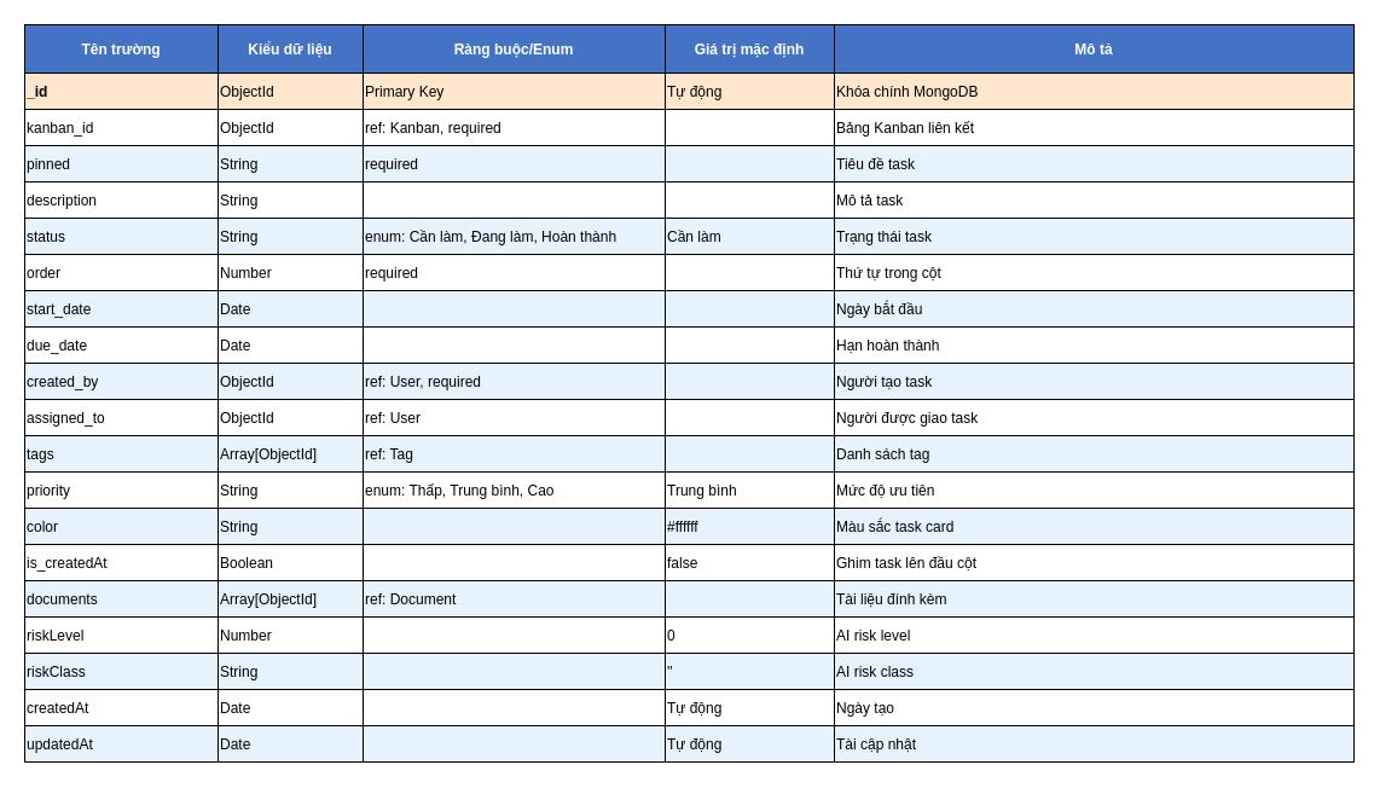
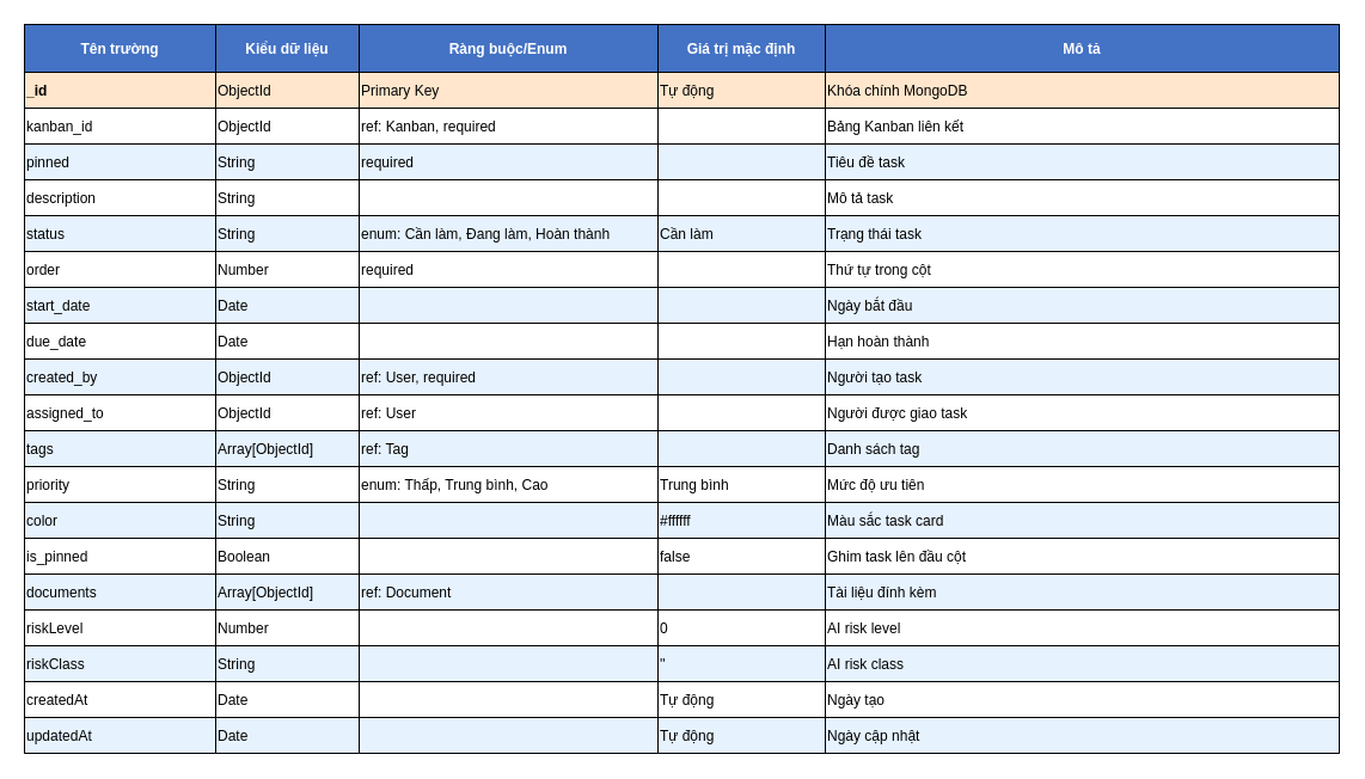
  <mxCell id="0" />
  <mxCell id="1" parent="0" />
  <mxCell id="2" value="" style="shape=table;startSize=0;container=1;collapsible=0;childLayout=tableLayout;fixedRows=1;rowLines=0;fontStyle=1;align=center;resizeLast=1;strokeColor=#000000;fillColor=#ffffff;" parent="1" vertex="1"><mxGeometry x="20" y="20" width="1100" height="600" as="geometry" /></mxCell>
  <mxCell id="3" value="" style="shape=tableRow;horizontal=0;fillColor=#4472C4;strokeColor=#000000;" parent="2" vertex="1"><mxGeometry width="1100" height="40" as="geometry" /></mxCell>
  <mxCell id="4" value="Tên trường" style="shape=partialRectangle;connectable=0;fillColor=#4472C4;align=center;fontStyle=1;fontSize=12;fontColor=#ffffff;" parent="3" vertex="1"><mxGeometry width="160" height="40" as="geometry" /></mxCell>
  <mxCell id="5" value="Kiểu dữ liệu" style="shape=partialRectangle;connectable=0;fillColor=#4472C4;align=center;fontStyle=1;fontSize=12;fontColor=#ffffff;" parent="3" vertex="1"><mxGeometry x="160" width="120" height="40" as="geometry" /></mxCell>
  <mxCell id="6" value="Ràng buộc/Enum" style="shape=partialRectangle;connectable=0;fillColor=#4472C4;align=center;fontStyle=1;fontSize=12;fontColor=#ffffff;" parent="3" vertex="1"><mxGeometry x="280" width="250" height="40" as="geometry" /></mxCell>
  <mxCell id="7" value="Giá trị mặc định" style="shape=partialRectangle;connectable=0;fillColor=#4472C4;align=center;fontStyle=1;fontSize=12;fontColor=#ffffff;" parent="3" vertex="1"><mxGeometry x="530" width="140" height="40" as="geometry" /></mxCell>
  <mxCell id="8" value="Mô tả" style="shape=partialRectangle;connectable=0;fillColor=#4472C4;align=center;fontStyle=1;fontSize=12;fontColor=#ffffff;" parent="3" vertex="1"><mxGeometry x="670" width="430" height="40" as="geometry" /></mxCell>
  <mxCell id="9" value="" style="shape=tableRow;horizontal=0;fillColor=#FFE6CC;strokeColor=#000000;" parent="2" vertex="1"><mxGeometry y="40" width="1100" height="30" as="geometry" /></mxCell>
  <mxCell id="10" value="_id" style="shape=partialRectangle;connectable=0;fillColor=#FFE6CC;align=left;fontStyle=1;" parent="9" vertex="1"><mxGeometry width="160" height="30" as="geometry" /></mxCell>
  <mxCell id="11" value="ObjectId" style="shape=partialRectangle;connectable=0;fillColor=#FFE6CC;align=left;" parent="9" vertex="1"><mxGeometry x="160" width="120" height="30" as="geometry" /></mxCell>
  <mxCell id="12" value="Primary Key" style="shape=partialRectangle;connectable=0;fillColor=#FFE6CC;align=left;" parent="9" vertex="1"><mxGeometry x="280" width="250" height="30" as="geometry" /></mxCell>
  <mxCell id="13" value="Tự động" style="shape=partialRectangle;connectable=0;fillColor=#FFE6CC;align=left;" parent="9" vertex="1"><mxGeometry x="530" width="140" height="30" as="geometry" /></mxCell>
  <mxCell id="14" value="Khóa chính MongoDB" style="shape=partialRectangle;connectable=0;fillColor=#FFE6CC;align=left;" parent="9" vertex="1"><mxGeometry x="670" width="430" height="30" as="geometry" /></mxCell>
  <mxCell id="15" value="" style="shape=tableRow;horizontal=0;fillColor=#ffffff;strokeColor=#000000;" parent="2" vertex="1"><mxGeometry y="70" width="1100" height="30" as="geometry" /></mxCell>
  <mxCell id="16" value="kanban_id" style="shape=partialRectangle;connectable=0;fillColor=#ffffff;align=left;" parent="15" vertex="1"><mxGeometry width="160" height="30" as="geometry" /></mxCell>
  <mxCell id="17" value="ObjectId" style="shape=partialRectangle;connectable=0;fillColor=#ffffff;align=left;" parent="15" vertex="1"><mxGeometry x="160" width="120" height="30" as="geometry" /></mxCell>
  <mxCell id="18" value="ref: Kanban, required" style="shape=partialRectangle;connectable=0;fillColor=#ffffff;align=left;" parent="15" vertex="1"><mxGeometry x="280" width="250" height="30" as="geometry" /></mxCell>
  <mxCell id="19" value="" style="shape=partialRectangle;connectable=0;fillColor=#ffffff;align=left;" parent="15" vertex="1"><mxGeometry x="530" width="140" height="30" as="geometry" /></mxCell>
  <mxCell id="20" value="Bảng Kanban liên kết" style="shape=partialRectangle;connectable=0;fillColor=#ffffff;align=left;" parent="15" vertex="1"><mxGeometry x="670" width="430" height="30" as="geometry" /></mxCell>
  <mxCell id="21" value="" style="shape=tableRow;horizontal=0;fillColor=#E6F3FF;strokeColor=#000000;" parent="2" vertex="1"><mxGeometry y="100" width="1100" height="30" as="geometry" /></mxCell>
  <mxCell id="22" value="pinned" style="shape=partialRectangle;connectable=0;fillColor=#E6F3FF;align=left;" parent="21" vertex="1"><mxGeometry width="160" height="30" as="geometry" /></mxCell>
  <mxCell id="23" value="String" style="shape=partialRectangle;connectable=0;fillColor=#E6F3FF;align=left;" parent="21" vertex="1"><mxGeometry x="160" width="120" height="30" as="geometry" /></mxCell>
  <mxCell id="24" value="required" style="shape=partialRectangle;connectable=0;fillColor=#E6F3FF;align=left;" parent="21" vertex="1"><mxGeometry x="280" width="250" height="30" as="geometry" /></mxCell>
  <mxCell id="25" value="" style="shape=partialRectangle;connectable=0;fillColor=#E6F3FF;align=left;" parent="21" vertex="1"><mxGeometry x="530" width="140" height="30" as="geometry" /></mxCell>
  <mxCell id="26" value="Tiêu đề task" style="shape=partialRectangle;connectable=0;fillColor=#E6F3FF;align=left;" parent="21" vertex="1"><mxGeometry x="670" width="430" height="30" as="geometry" /></mxCell>
  <mxCell id="27" value="" style="shape=tableRow;horizontal=0;fillColor=#ffffff;strokeColor=#000000;" parent="2" vertex="1"><mxGeometry y="130" width="1100" height="30" as="geometry" /></mxCell>
  <mxCell id="28" value="description" style="shape=partialRectangle;connectable=0;fillColor=#ffffff;align=left;" parent="27" vertex="1"><mxGeometry width="160" height="30" as="geometry" /></mxCell>
  <mxCell id="29" value="String" style="shape=partialRectangle;connectable=0;fillColor=#ffffff;align=left;" parent="27" vertex="1"><mxGeometry x="160" width="120" height="30" as="geometry" /></mxCell>
  <mxCell id="30" value="" style="shape=partialRectangle;connectable=0;fillColor=#ffffff;align=left;" parent="27" vertex="1"><mxGeometry x="280" width="250" height="30" as="geometry" /></mxCell>
  <mxCell id="31" value="" style="shape=partialRectangle;connectable=0;fillColor=#ffffff;align=left;" parent="27" vertex="1"><mxGeometry x="530" width="140" height="30" as="geometry" /></mxCell>
  <mxCell id="32" value="Mô tả task" style="shape=partialRectangle;connectable=0;fillColor=#ffffff;align=left;" parent="27" vertex="1"><mxGeometry x="670" width="430" height="30" as="geometry" /></mxCell>
  <mxCell id="33" value="" style="shape=tableRow;horizontal=0;fillColor=#E6F3FF;strokeColor=#000000;" parent="2" vertex="1"><mxGeometry y="160" width="1100" height="30" as="geometry" /></mxCell>
  <mxCell id="34" value="status" style="shape=partialRectangle;connectable=0;fillColor=#E6F3FF;align=left;" parent="33" vertex="1"><mxGeometry width="160" height="30" as="geometry" /></mxCell>
  <mxCell id="35" value="String" style="shape=partialRectangle;connectable=0;fillColor=#E6F3FF;align=left;" parent="33" vertex="1"><mxGeometry x="160" width="120" height="30" as="geometry" /></mxCell>
  <mxCell id="36" value="enum: Cần làm, Đang làm, Hoàn thành" style="shape=partialRectangle;connectable=0;fillColor=#E6F3FF;align=left;" parent="33" vertex="1"><mxGeometry x="280" width="250" height="30" as="geometry" /></mxCell>
  <mxCell id="37" value="Cần làm" style="shape=partialRectangle;connectable=0;fillColor=#E6F3FF;align=left;" parent="33" vertex="1"><mxGeometry x="530" width="140" height="30" as="geometry" /></mxCell>
  <mxCell id="38" value="Trạng thái task" style="shape=partialRectangle;connectable=0;fillColor=#E6F3FF;align=left;" parent="33" vertex="1"><mxGeometry x="670" width="430" height="30" as="geometry" /></mxCell>
  <mxCell id="39" value="" style="shape=tableRow;horizontal=0;fillColor=#ffffff;strokeColor=#000000;" parent="2" vertex="1"><mxGeometry y="190" width="1100" height="30" as="geometry" /></mxCell>
  <mxCell id="40" value="order" style="shape=partialRectangle;connectable=0;fillColor=#ffffff;align=left;" parent="39" vertex="1"><mxGeometry width="160" height="30" as="geometry" /></mxCell>
  <mxCell id="41" value="Number" style="shape=partialRectangle;connectable=0;fillColor=#ffffff;align=left;" parent="39" vertex="1"><mxGeometry x="160" width="120" height="30" as="geometry" /></mxCell>
  <mxCell id="42" value="required" style="shape=partialRectangle;connectable=0;fillColor=#ffffff;align=left;" parent="39" vertex="1"><mxGeometry x="280" width="250" height="30" as="geometry" /></mxCell>
  <mxCell id="43" value="" style="shape=partialRectangle;connectable=0;fillColor=#ffffff;align=left;" parent="39" vertex="1"><mxGeometry x="530" width="140" height="30" as="geometry" /></mxCell>
  <mxCell id="44" value="Thứ tự trong cột" style="shape=partialRectangle;connectable=0;fillColor=#ffffff;align=left;" parent="39" vertex="1"><mxGeometry x="670" width="430" height="30" as="geometry" /></mxCell>
  <mxCell id="45" value="" style="shape=tableRow;horizontal=0;fillColor=#E6F3FF;strokeColor=#000000;" parent="2" vertex="1"><mxGeometry y="220" width="1100" height="30" as="geometry" /></mxCell>
  <mxCell id="46" value="start_date" style="shape=partialRectangle;connectable=0;fillColor=#E6F3FF;align=left;" parent="45" vertex="1"><mxGeometry width="160" height="30" as="geometry" /></mxCell>
  <mxCell id="47" value="Date" style="shape=partialRectangle;connectable=0;fillColor=#E6F3FF;align=left;" parent="45" vertex="1"><mxGeometry x="160" width="120" height="30" as="geometry" /></mxCell>
  <mxCell id="48" value="" style="shape=partialRectangle;connectable=0;fillColor=#E6F3FF;align=left;" parent="45" vertex="1"><mxGeometry x="280" width="250" height="30" as="geometry" /></mxCell>
  <mxCell id="49" value="" style="shape=partialRectangle;connectable=0;fillColor=#E6F3FF;align=left;" parent="45" vertex="1"><mxGeometry x="530" width="140" height="30" as="geometry" /></mxCell>
  <mxCell id="50" value="Ngày bắt đầu" style="shape=partialRectangle;connectable=0;fillColor=#E6F3FF;align=left;" parent="45" vertex="1"><mxGeometry x="670" width="430" height="30" as="geometry" /></mxCell>
  <mxCell id="51" value="" style="shape=tableRow;horizontal=0;fillColor=#ffffff;strokeColor=#000000;" parent="2" vertex="1"><mxGeometry y="250" width="1100" height="30" as="geometry" /></mxCell>
  <mxCell id="52" value="due_date" style="shape=partialRectangle;connectable=0;fillColor=#ffffff;align=left;" parent="51" vertex="1"><mxGeometry width="160" height="30" as="geometry" /></mxCell>
  <mxCell id="53" value="Date" style="shape=partialRectangle;connectable=0;fillColor=#ffffff;align=left;" parent="51" vertex="1"><mxGeometry x="160" width="120" height="30" as="geometry" /></mxCell>
  <mxCell id="54" value="" style="shape=partialRectangle;connectable=0;fillColor=#ffffff;align=left;" parent="51" vertex="1"><mxGeometry x="280" width="250" height="30" as="geometry" /></mxCell>
  <mxCell id="55" value="" style="shape=partialRectangle;connectable=0;fillColor=#ffffff;align=left;" parent="51" vertex="1"><mxGeometry x="530" width="140" height="30" as="geometry" /></mxCell>
  <mxCell id="56" value="Hạn hoàn thành" style="shape=partialRectangle;connectable=0;fillColor=#ffffff;align=left;" parent="51" vertex="1"><mxGeometry x="670" width="430" height="30" as="geometry" /></mxCell>
  <mxCell id="57" value="" style="shape=tableRow;horizontal=0;fillColor=#E6F3FF;strokeColor=#000000;" parent="2" vertex="1"><mxGeometry y="280" width="1100" height="30" as="geometry" /></mxCell>
  <mxCell id="58" value="created_by" style="shape=partialRectangle;connectable=0;fillColor=#E6F3FF;align=left;" parent="57" vertex="1"><mxGeometry width="160" height="30" as="geometry" /></mxCell>
  <mxCell id="59" value="ObjectId" style="shape=partialRectangle;connectable=0;fillColor=#E6F3FF;align=left;" parent="57" vertex="1"><mxGeometry x="160" width="120" height="30" as="geometry" /></mxCell>
  <mxCell id="60" value="ref: User, required" style="shape=partialRectangle;connectable=0;fillColor=#E6F3FF;align=left;" parent="57" vertex="1"><mxGeometry x="280" width="250" height="30" as="geometry" /></mxCell>
  <mxCell id="61" value="" style="shape=partialRectangle;connectable=0;fillColor=#E6F3FF;align=left;" parent="57" vertex="1"><mxGeometry x="530" width="140" height="30" as="geometry" /></mxCell>
  <mxCell id="62" value="Người tạo task" style="shape=partialRectangle;connectable=0;fillColor=#E6F3FF;align=left;" parent="57" vertex="1"><mxGeometry x="670" width="430" height="30" as="geometry" /></mxCell>
  <mxCell id="63" value="" style="shape=tableRow;horizontal=0;fillColor=#ffffff;strokeColor=#000000;" parent="2" vertex="1"><mxGeometry y="310" width="1100" height="30" as="geometry" /></mxCell>
  <mxCell id="64" value="assigned_to" style="shape=partialRectangle;connectable=0;fillColor=#ffffff;align=left;" parent="63" vertex="1"><mxGeometry width="160" height="30" as="geometry" /></mxCell>
  <mxCell id="65" value="ObjectId" style="shape=partialRectangle;connectable=0;fillColor=#ffffff;align=left;" parent="63" vertex="1"><mxGeometry x="160" width="120" height="30" as="geometry" /></mxCell>
  <mxCell id="66" value="ref: User" style="shape=partialRectangle;connectable=0;fillColor=#ffffff;align=left;" parent="63" vertex="1"><mxGeometry x="280" width="250" height="30" as="geometry" /></mxCell>
  <mxCell id="67" value="" style="shape=partialRectangle;connectable=0;fillColor=#ffffff;align=left;" parent="63" vertex="1"><mxGeometry x="530" width="140" height="30" as="geometry" /></mxCell>
  <mxCell id="68" value="Người được giao task" style="shape=partialRectangle;connectable=0;fillColor=#ffffff;align=left;" parent="63" vertex="1"><mxGeometry x="670" width="430" height="30" as="geometry" /></mxCell>
  <mxCell id="69" value="" style="shape=tableRow;horizontal=0;fillColor=#E6F3FF;strokeColor=#000000;" parent="2" vertex="1"><mxGeometry y="340" width="1100" height="30" as="geometry" /></mxCell>
  <mxCell id="70" value="tags" style="shape=partialRectangle;connectable=0;fillColor=#E6F3FF;align=left;" parent="69" vertex="1"><mxGeometry width="160" height="30" as="geometry" /></mxCell>
  <mxCell id="71" value="Array[ObjectId]" style="shape=partialRectangle;connectable=0;fillColor=#E6F3FF;align=left;" parent="69" vertex="1"><mxGeometry x="160" width="120" height="30" as="geometry" /></mxCell>
  <mxCell id="72" value="ref: Tag" style="shape=partialRectangle;connectable=0;fillColor=#E6F3FF;align=left;" parent="69" vertex="1"><mxGeometry x="280" width="250" height="30" as="geometry" /></mxCell>
  <mxCell id="73" value="" style="shape=partialRectangle;connectable=0;fillColor=#E6F3FF;align=left;" parent="69" vertex="1"><mxGeometry x="530" width="140" height="30" as="geometry" /></mxCell>
  <mxCell id="74" value="Danh sách tag" style="shape=partialRectangle;connectable=0;fillColor=#E6F3FF;align=left;" parent="69" vertex="1"><mxGeometry x="670" width="430" height="30" as="geometry" /></mxCell>
  <mxCell id="75" value="" style="shape=tableRow;horizontal=0;fillColor=#ffffff;strokeColor=#000000;" parent="2" vertex="1"><mxGeometry y="370" width="1100" height="30" as="geometry" /></mxCell>
  <mxCell id="76" value="priority" style="shape=partialRectangle;connectable=0;fillColor=#ffffff;align=left;" parent="75" vertex="1"><mxGeometry width="160" height="30" as="geometry" /></mxCell>
  <mxCell id="77" value="String" style="shape=partialRectangle;connectable=0;fillColor=#ffffff;align=left;" parent="75" vertex="1"><mxGeometry x="160" width="120" height="30" as="geometry" /></mxCell>
  <mxCell id="78" value="enum: Thấp, Trung bình, Cao" style="shape=partialRectangle;connectable=0;fillColor=#ffffff;align=left;" parent="75" vertex="1"><mxGeometry x="280" width="250" height="30" as="geometry" /></mxCell>
  <mxCell id="79" value="Trung bình" style="shape=partialRectangle;connectable=0;fillColor=#ffffff;align=left;" parent="75" vertex="1"><mxGeometry x="530" width="140" height="30" as="geometry" /></mxCell>
  <mxCell id="80" value="Mức độ ưu tiên" style="shape=partialRectangle;connectable=0;fillColor=#ffffff;align=left;" parent="75" vertex="1"><mxGeometry x="670" width="430" height="30" as="geometry" /></mxCell>
  <mxCell id="81" value="" style="shape=tableRow;horizontal=0;fillColor=#E6F3FF;strokeColor=#000000;" parent="2" vertex="1"><mxGeometry y="400" width="1100" height="30" as="geometry" /></mxCell>
  <mxCell id="82" value="color" style="shape=partialRectangle;connectable=0;fillColor=#E6F3FF;align=left;" parent="81" vertex="1"><mxGeometry width="160" height="30" as="geometry" /></mxCell>
  <mxCell id="83" value="String" style="shape=partialRectangle;connectable=0;fillColor=#E6F3FF;align=left;" parent="81" vertex="1"><mxGeometry x="160" width="120" height="30" as="geometry" /></mxCell>
  <mxCell id="84" value="" style="shape=partialRectangle;connectable=0;fillColor=#E6F3FF;align=left;" parent="81" vertex="1"><mxGeometry x="280" width="250" height="30" as="geometry" /></mxCell>
  <mxCell id="85" value="#ffffff" style="shape=partialRectangle;connectable=0;fillColor=#E6F3FF;align=left;" parent="81" vertex="1"><mxGeometry x="530" width="140" height="30" as="geometry" /></mxCell>
  <mxCell id="86" value="Màu sắc task card" style="shape=partialRectangle;connectable=0;fillColor=#E6F3FF;align=left;" parent="81" vertex="1"><mxGeometry x="670" width="430" height="30" as="geometry" /></mxCell>
  <mxCell id="87" value="" style="shape=tableRow;horizontal=0;fillColor=#ffffff;strokeColor=#000000;" parent="2" vertex="1"><mxGeometry y="430" width="1100" height="30" as="geometry" /></mxCell>
- <mxCell id="88" value="is_createdAt" style="shape=partialRectangle;connectable=0;fillColor=#ffffff;align=left;" parent="87" vertex="1"><mxGeometry width="160" height="30" as="geometry" /></mxCell>
+ <mxCell id="88" value="is_pinned" style="shape=partialRectangle;connectable=0;fillColor=#ffffff;align=left;" parent="87" vertex="1"><mxGeometry width="160" height="30" as="geometry" /></mxCell>
  <mxCell id="89" value="Boolean" style="shape=partialRectangle;connectable=0;fillColor=#ffffff;align=left;" parent="87" vertex="1"><mxGeometry x="160" width="120" height="30" as="geometry" /></mxCell>
  <mxCell id="90" value="" style="shape=partialRectangle;connectable=0;fillColor=#ffffff;align=left;" parent="87" vertex="1"><mxGeometry x="280" width="250" height="30" as="geometry" /></mxCell>
  <mxCell id="91" value="false" style="shape=partialRectangle;connectable=0;fillColor=#ffffff;align=left;" parent="87" vertex="1"><mxGeometry x="530" width="140" height="30" as="geometry" /></mxCell>
  <mxCell id="92" value="Ghim task lên đầu cột" style="shape=partialRectangle;connectable=0;fillColor=#ffffff;align=left;" parent="87" vertex="1"><mxGeometry x="670" width="430" height="30" as="geometry" /></mxCell>
  <mxCell id="93" value="" style="shape=tableRow;horizontal=0;fillColor=#E6F3FF;strokeColor=#000000;" parent="2" vertex="1"><mxGeometry y="460" width="1100" height="30" as="geometry" /></mxCell>
  <mxCell id="94" value="documents" style="shape=partialRectangle;connectable=0;fillColor=#E6F3FF;align=left;" parent="93" vertex="1"><mxGeometry width="160" height="30" as="geometry" /></mxCell>
  <mxCell id="95" value="Array[ObjectId]" style="shape=partialRectangle;connectable=0;fillColor=#E6F3FF;align=left;" parent="93" vertex="1"><mxGeometry x="160" width="120" height="30" as="geometry" /></mxCell>
  <mxCell id="96" value="ref: Document" style="shape=partialRectangle;connectable=0;fillColor=#E6F3FF;align=left;" parent="93" vertex="1"><mxGeometry x="280" width="250" height="30" as="geometry" /></mxCell>
  <mxCell id="97" value="" style="shape=partialRectangle;connectable=0;fillColor=#E6F3FF;align=left;" parent="93" vertex="1"><mxGeometry x="530" width="140" height="30" as="geometry" /></mxCell>
  <mxCell id="98" value="Tài liệu đính kèm" style="shape=partialRectangle;connectable=0;fillColor=#E6F3FF;align=left;" parent="93" vertex="1"><mxGeometry x="670" width="430" height="30" as="geometry" /></mxCell>
  <mxCell id="99" value="" style="shape=tableRow;horizontal=0;fillColor=#ffffff;strokeColor=#000000;" parent="2" vertex="1"><mxGeometry y="490" width="1100" height="30" as="geometry" /></mxCell>
  <mxCell id="100" value="riskLevel" style="shape=partialRectangle;connectable=0;fillColor=#ffffff;align=left;" parent="99" vertex="1"><mxGeometry width="160" height="30" as="geometry" /></mxCell>
  <mxCell id="101" value="Number" style="shape=partialRectangle;connectable=0;fillColor=#ffffff;align=left;" parent="99" vertex="1"><mxGeometry x="160" width="120" height="30" as="geometry" /></mxCell>
  <mxCell id="102" value="" style="shape=partialRectangle;connectable=0;fillColor=#ffffff;align=left;" parent="99" vertex="1"><mxGeometry x="280" width="250" height="30" as="geometry" /></mxCell>
  <mxCell id="103" value="0" style="shape=partialRectangle;connectable=0;fillColor=#ffffff;align=left;" parent="99" vertex="1"><mxGeometry x="530" width="140" height="30" as="geometry" /></mxCell>
  <mxCell id="104" value="AI risk level" style="shape=partialRectangle;connectable=0;fillColor=#ffffff;align=left;" parent="99" vertex="1"><mxGeometry x="670" width="430" height="30" as="geometry" /></mxCell>
  <mxCell id="105" value="" style="shape=tableRow;horizontal=0;fillColor=#E6F3FF;strokeColor=#000000;" parent="2" vertex="1"><mxGeometry y="520" width="1100" height="30" as="geometry" /></mxCell>
  <mxCell id="106" value="riskClass" style="shape=partialRectangle;connectable=0;fillColor=#E6F3FF;align=left;" parent="105" vertex="1"><mxGeometry width="160" height="30" as="geometry" /></mxCell>
  <mxCell id="107" value="String" style="shape=partialRectangle;connectable=0;fillColor=#E6F3FF;align=left;" parent="105" vertex="1"><mxGeometry x="160" width="120" height="30" as="geometry" /></mxCell>
  <mxCell id="108" value="" style="shape=partialRectangle;connectable=0;fillColor=#E6F3FF;align=left;" parent="105" vertex="1"><mxGeometry x="280" width="250" height="30" as="geometry" /></mxCell>
  <mxCell id="109" value="''" style="shape=partialRectangle;connectable=0;fillColor=#E6F3FF;align=left;" parent="105" vertex="1"><mxGeometry x="530" width="140" height="30" as="geometry" /></mxCell>
  <mxCell id="110" value="AI risk class" style="shape=partialRectangle;connectable=0;fillColor=#E6F3FF;align=left;" parent="105" vertex="1"><mxGeometry x="670" width="430" height="30" as="geometry" /></mxCell>
  <mxCell id="111" value="" style="shape=tableRow;horizontal=0;fillColor=#ffffff;strokeColor=#000000;" parent="2" vertex="1"><mxGeometry y="550" width="1100" height="30" as="geometry" /></mxCell>
  <mxCell id="112" value="createdAt" style="shape=partialRectangle;connectable=0;fillColor=#ffffff;align=left;" parent="111" vertex="1"><mxGeometry width="160" height="30" as="geometry" /></mxCell>
  <mxCell id="113" value="Date" style="shape=partialRectangle;connectable=0;fillColor=#ffffff;align=left;" parent="111" vertex="1"><mxGeometry x="160" width="120" height="30" as="geometry" /></mxCell>
  <mxCell id="114" value="" style="shape=partialRectangle;connectable=0;fillColor=#ffffff;align=left;" parent="111" vertex="1"><mxGeometry x="280" width="250" height="30" as="geometry" /></mxCell>
  <mxCell id="115" value="Tự động" style="shape=partialRectangle;connectable=0;fillColor=#ffffff;align=left;" parent="111" vertex="1"><mxGeometry x="530" width="140" height="30" as="geometry" /></mxCell>
  <mxCell id="116" value="Ngày tạo" style="shape=partialRectangle;connectable=0;fillColor=#ffffff;align=left;" parent="111" vertex="1"><mxGeometry x="670" width="430" height="30" as="geometry" /></mxCell>
  <mxCell id="117" value="" style="shape=tableRow;horizontal=0;fillColor=#E6F3FF;strokeColor=#000000;" parent="2" vertex="1"><mxGeometry y="580" width="1100" height="30" as="geometry" /></mxCell>
  <mxCell id="118" value="updatedAt" style="shape=partialRectangle;connectable=0;fillColor=#E6F3FF;align=left;" parent="117" vertex="1"><mxGeometry width="160" height="30" as="geometry" /></mxCell>
  <mxCell id="119" value="Date" style="shape=partialRectangle;connectable=0;fillColor=#E6F3FF;align=left;" parent="117" vertex="1"><mxGeometry x="160" width="120" height="30" as="geometry" /></mxCell>
  <mxCell id="120" value="" style="shape=partialRectangle;connectable=0;fillColor=#E6F3FF;align=left;" parent="117" vertex="1"><mxGeometry x="280" width="250" height="30" as="geometry" /></mxCell>
  <mxCell id="121" value="Tự động" style="shape=partialRectangle;connectable=0;fillColor=#E6F3FF;align=left;" parent="117" vertex="1"><mxGeometry x="530" width="140" height="30" as="geometry" /></mxCell>
- <mxCell id="122" value="Tài cập nhật" style="shape=partialRectangle;connectable=0;fillColor=#E6F3FF;align=left;" parent="117" vertex="1"><mxGeometry x="670" width="430" height="30" as="geometry" /></mxCell>
+ <mxCell id="122" value="Ngày cập nhật" style="shape=partialRectangle;connectable=0;fillColor=#E6F3FF;align=left;" parent="117" vertex="1"><mxGeometry x="670" width="430" height="30" as="geometry" /></mxCell>
